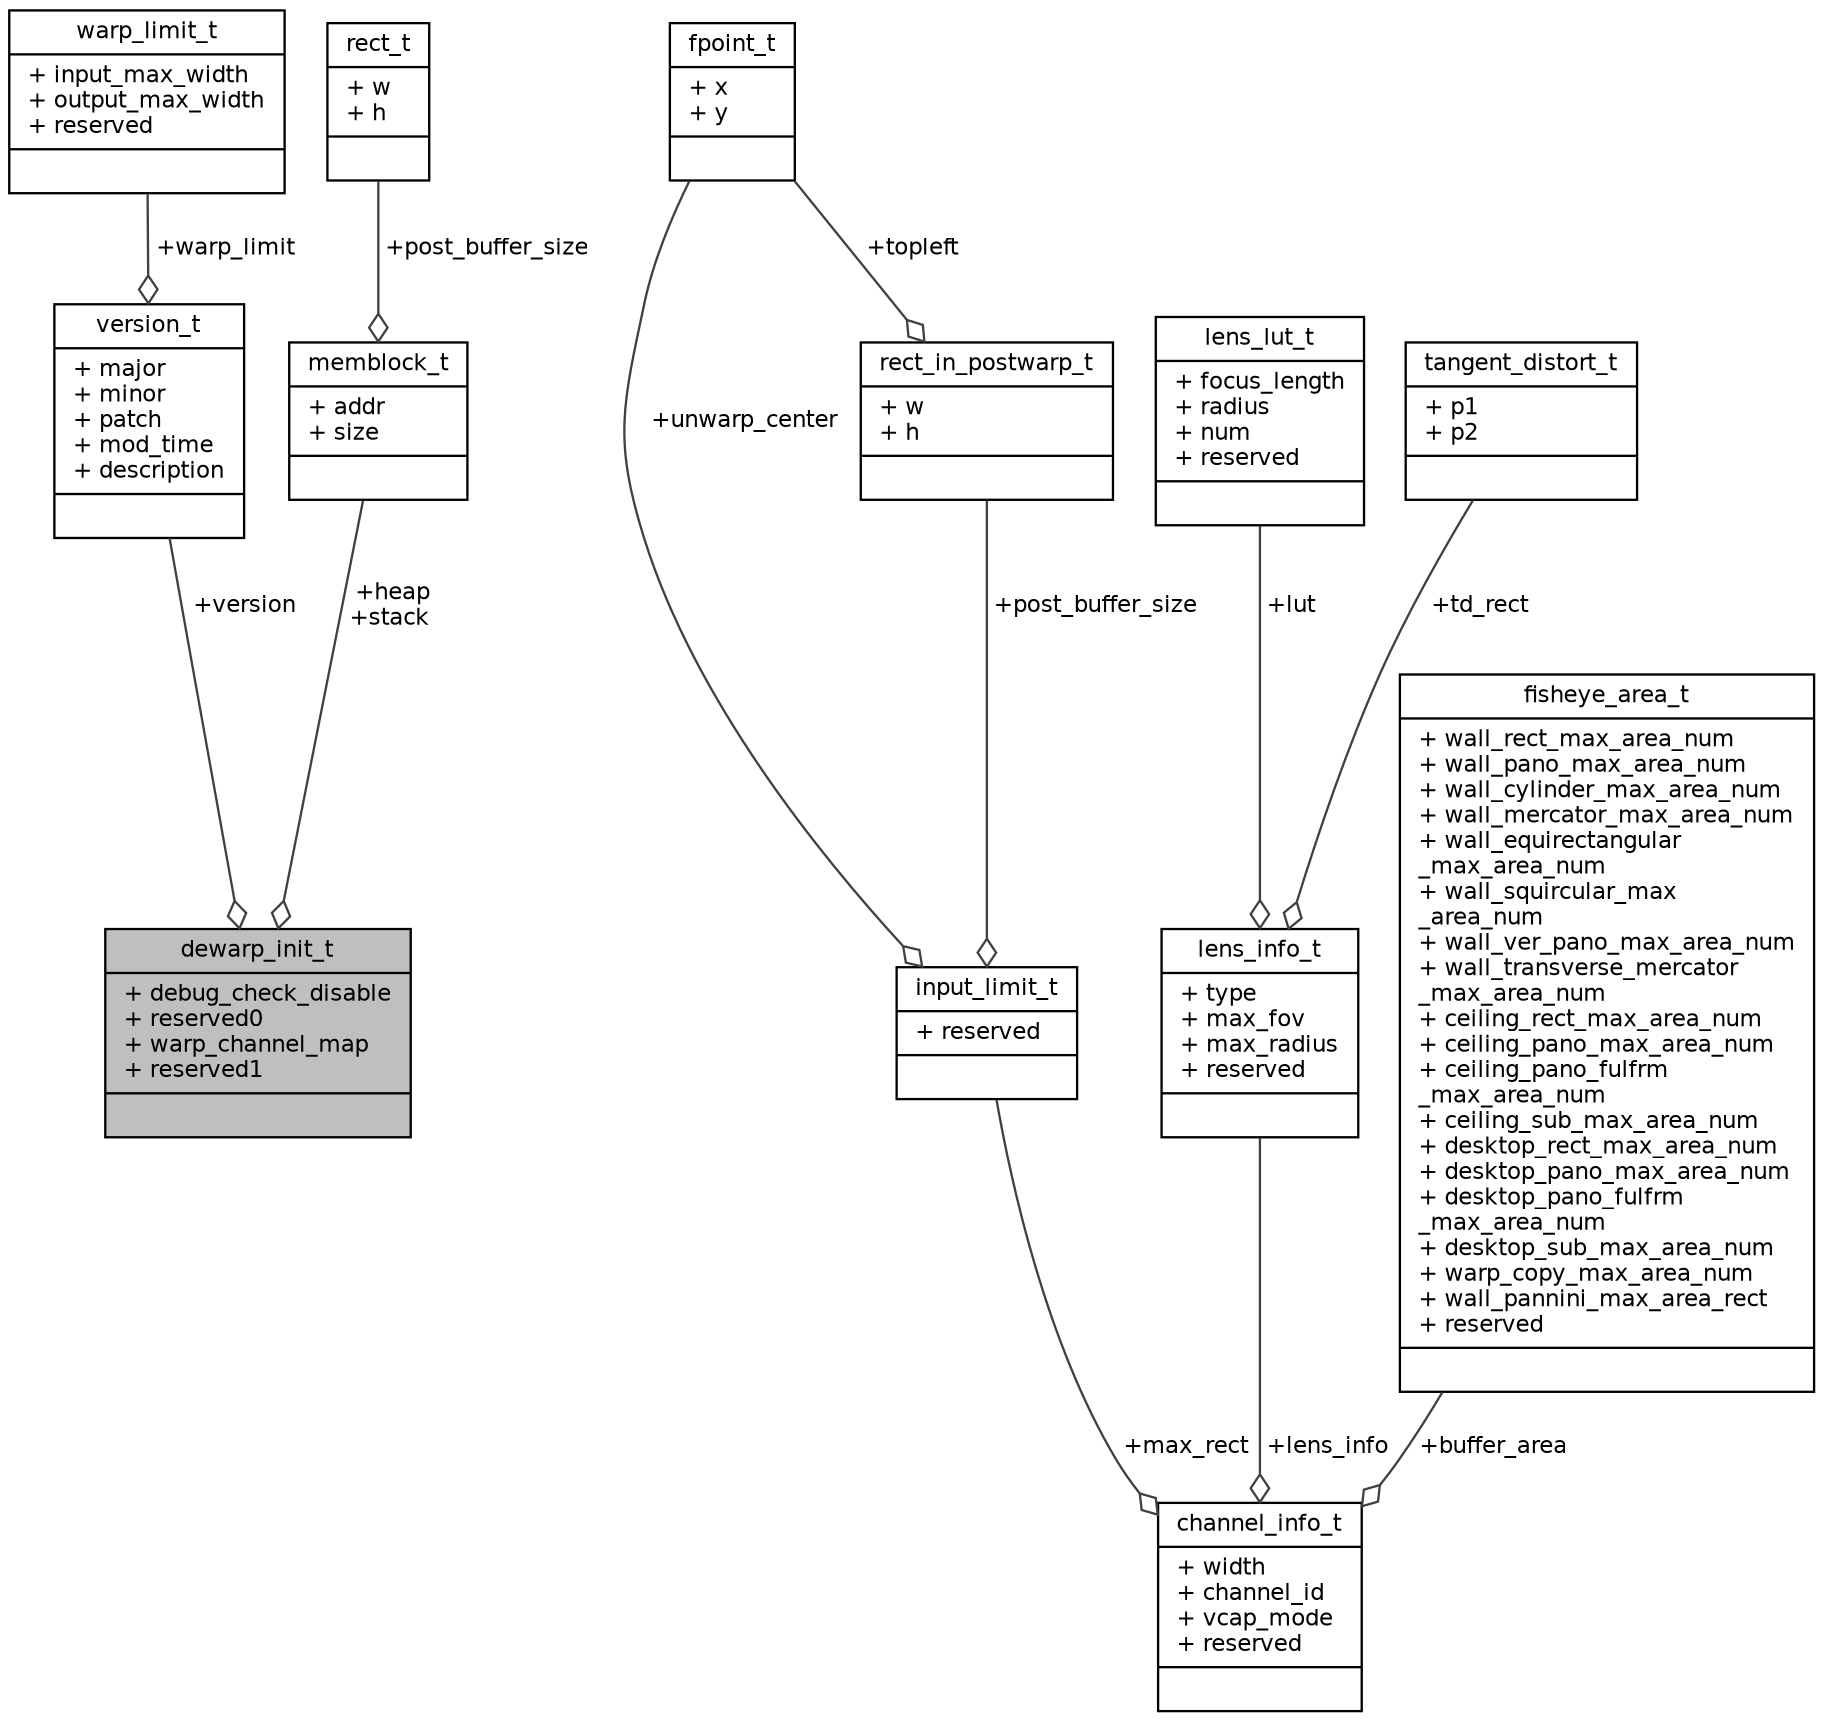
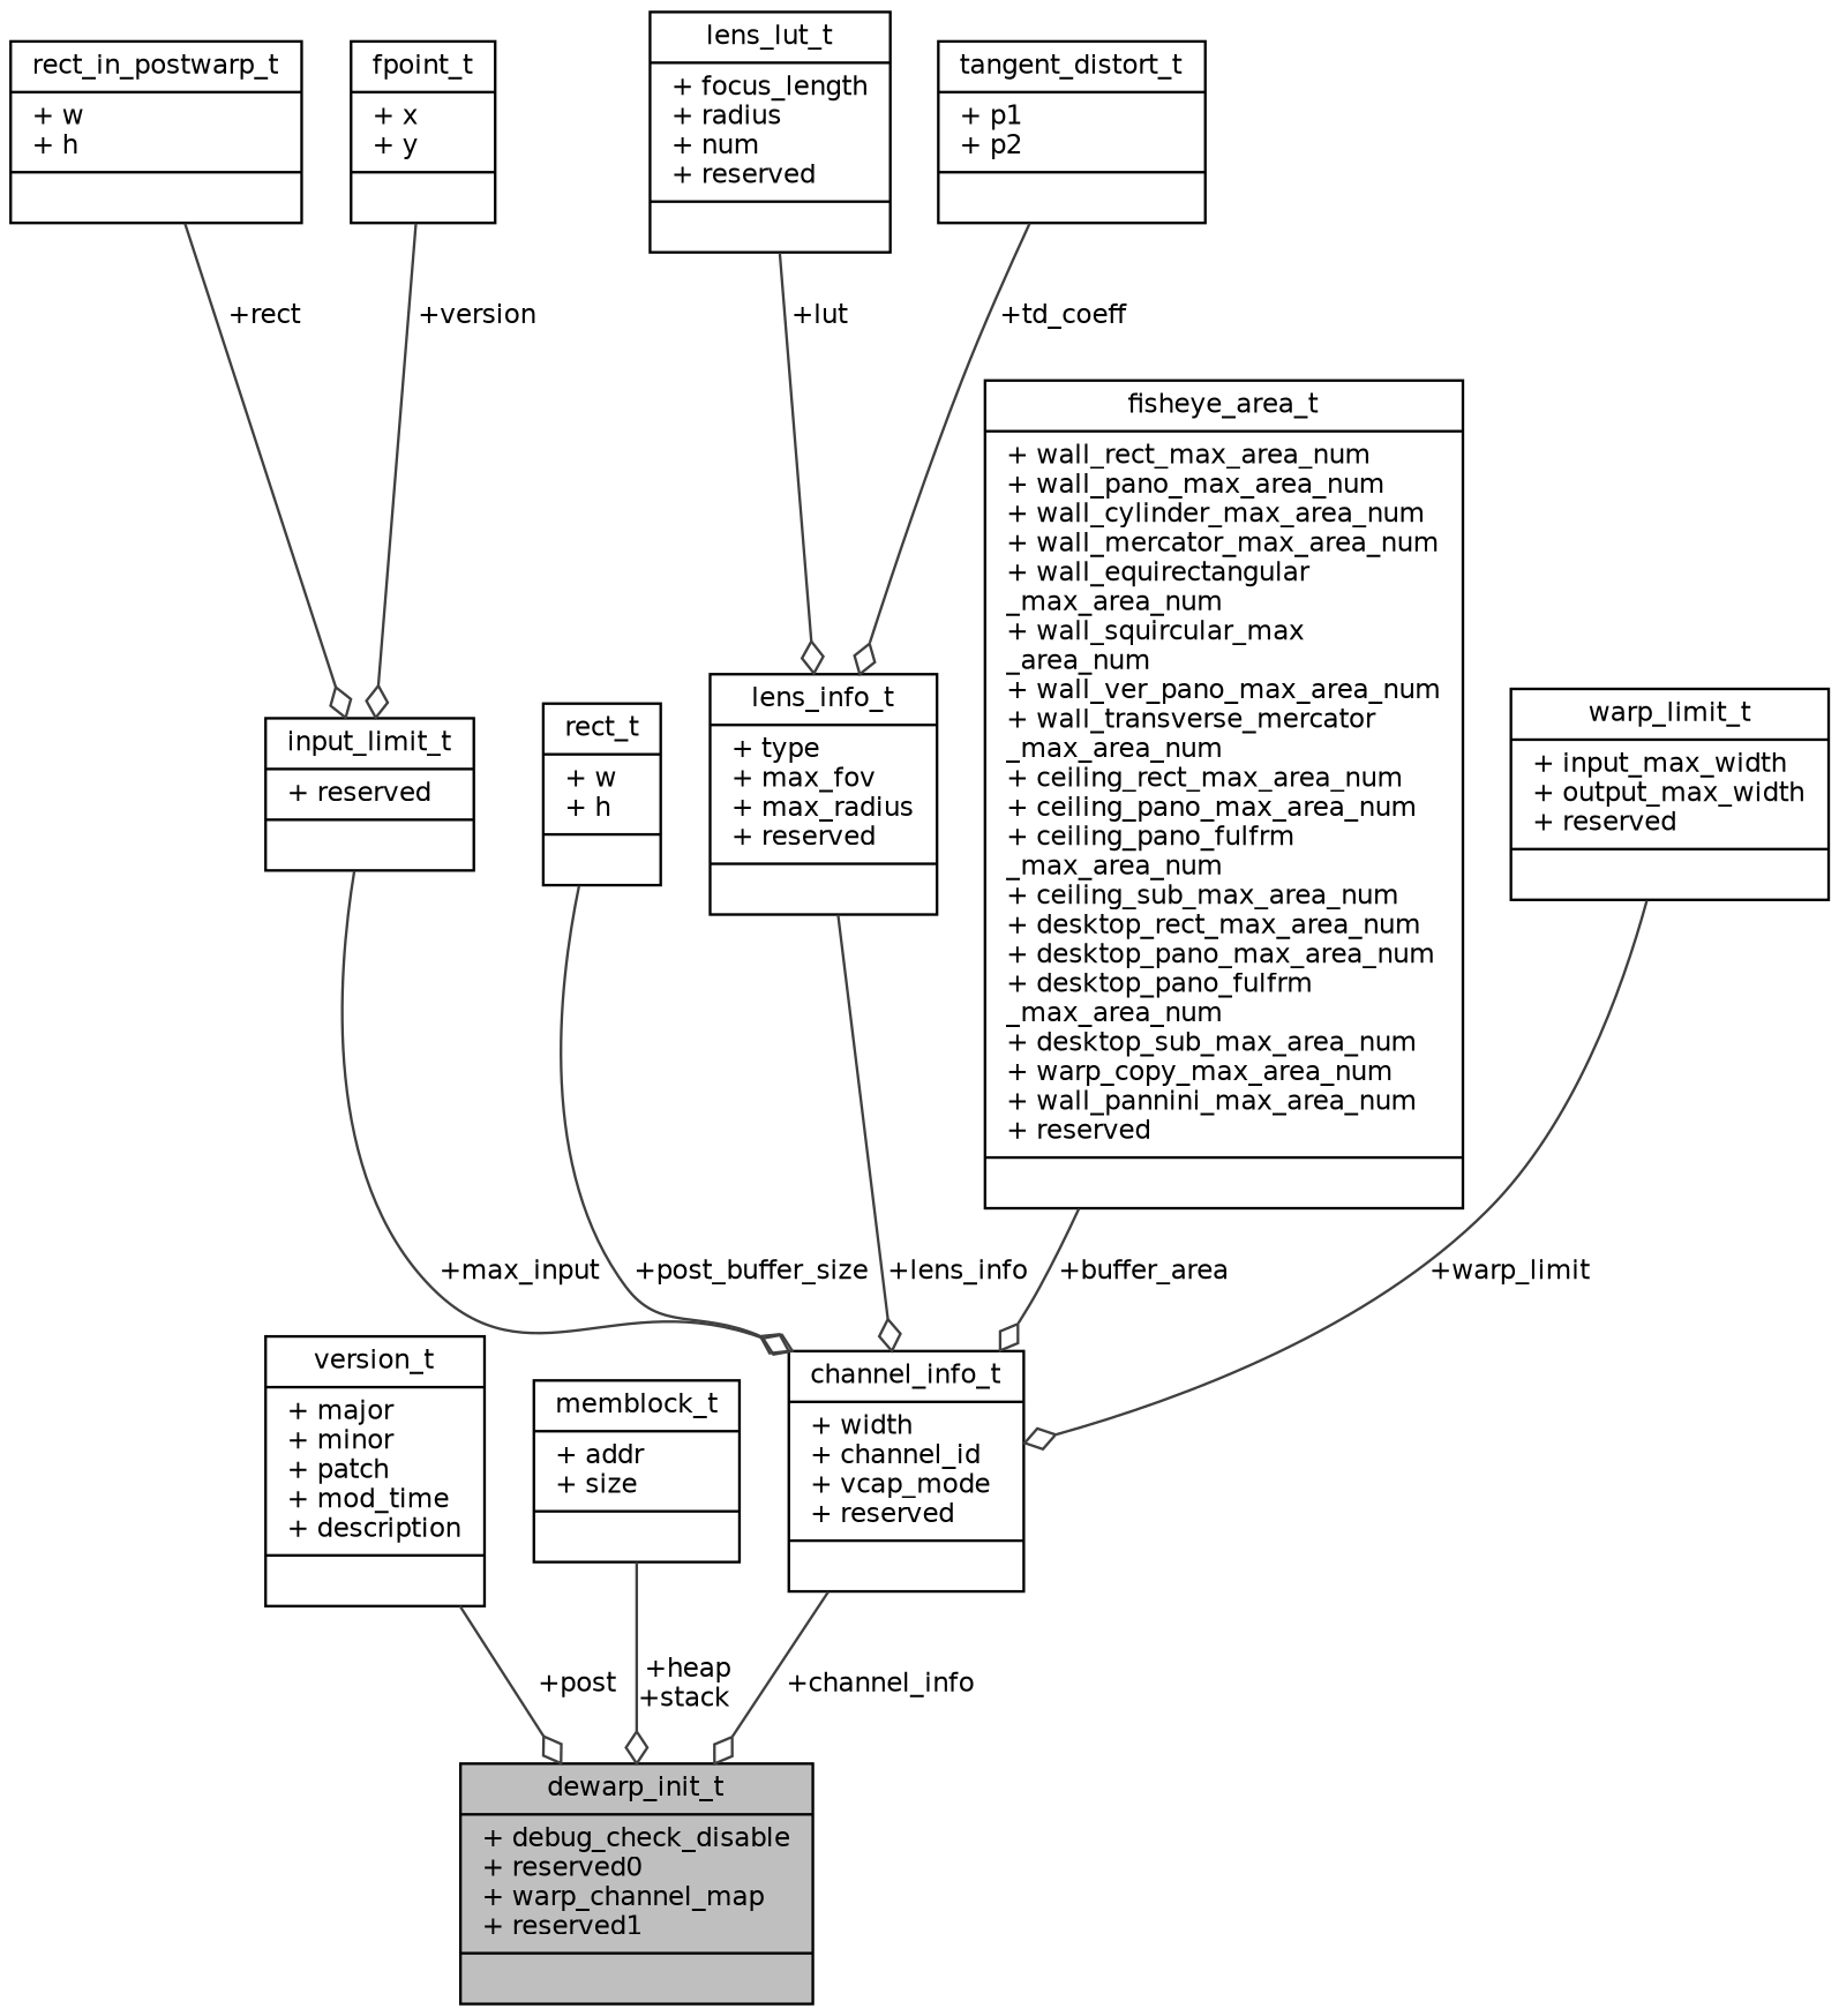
  digraph {
    node [color=black fontname=Helvetica fontsize=10 shape=record]
    edge [arrowhead=odiamond color=grey25 fontname=Helvetica fontsize=10 labelfontname=Helvetica labelfontsize=10 style=solid]
    n1 [fillcolor=grey75 fontcolor=black height=0.2 label="{dewarp_init_t\n|+ debug_check_disable\l+ reserved0\l+ warp_channel_map\l+ reserved1\l|}" style=filled width=0.4]
    n2 [height=0.2 label="{version_t\n|+ major\l+ minor\l+ patch\l+ mod_time\l+ description\l|}" width=0.4]
    n3 [height=0.2 label="{memblock_t\n|+ addr\l+ size\l|}" width=0.4]
    n4 [height=0.2 label="{channel_info_t\n|+ width\l+ channel_id\l+ vcap_mode\l+ reserved\l|}" width=0.4]
    n5 [height=0.2 label="{input_limit_t\n|+ reserved\l|}" width=0.4]
    n6 [height=0.2 label="{rect_in_postwarp_t\n|+ w\l+ h\l|}" width=0.4]
    n7 [height=0.2 label="{fpoint_t\n|+ x\l+ y\l|}" width=0.4]
    n8 [height=0.2 label="{rect_t\n|+ w\l+ h\l|}" width=0.4]
    n9 [height=0.2 label="{lens_info_t\n|+ type\l+ max_fov\l+ max_radius\l+ reserved\l|}" width=0.4]
    n10 [height=0.2 label="{lens_lut_t\n|+ focus_length\l+ radius\l+ num\l+ reserved\l|}" width=0.4]
    n11 [height=0.2 label="{tangent_distort_t\n|+ p1\l+ p2\l|}" width=0.4]
-   n12 [height=0.2 label="{fisheye_area_t\n|+ wall_rect_max_area_num\l+ wall_pano_max_area_num\l+ wall_cylinder_max_area_num\l+ wall_mercator_max_area_num\l+ wall_equirectangular\l_max_area_num\l+ wall_squircular_max\l_area_num\l+ wall_ver_pano_max_area_num\l+ wall_transverse_mercator\l_max_area_num\l+ ceiling_rect_max_area_num\l+ ceiling_pano_max_area_num\l+ ceiling_pano_fulfrm\l_max_area_num\l+ ceiling_sub_max_area_num\l+ desktop_rect_max_area_num\l+ desktop_pano_max_area_num\l+ desktop_pano_fulfrm\l_max_area_num\l+ desktop_sub_max_area_num\l+ warp_copy_max_area_num\l+ wall_pannini_max_area_rect\l+ reserved\l|}" width=0.4]
+   n12 [height=0.2 label="{fisheye_area_t\n|+ wall_rect_max_area_num\l+ wall_pano_max_area_num\l+ wall_cylinder_max_area_num\l+ wall_mercator_max_area_num\l+ wall_equirectangular\l_max_area_num\l+ wall_squircular_max\l_area_num\l+ wall_ver_pano_max_area_num\l+ wall_transverse_mercator\l_max_area_num\l+ ceiling_rect_max_area_num\l+ ceiling_pano_max_area_num\l+ ceiling_pano_fulfrm\l_max_area_num\l+ ceiling_sub_max_area_num\l+ desktop_rect_max_area_num\l+ desktop_pano_max_area_num\l+ desktop_pano_fulfrm\l_max_area_num\l+ desktop_sub_max_area_num\l+ warp_copy_max_area_num\l+ wall_pannini_max_area_num\l+ reserved\l|}" width=0.4]
    n13 [height=0.2 label="{warp_limit_t\n|+ input_max_width\l+ output_max_width\l+ reserved\l|}" width=0.4]
-   n2 -> n1 [label=" +version"]
+   n2 -> n1 [label=" +post"]
    n3 -> n1 [label=" +heap\n+stack"]
-   n5 -> n4 [label=" +max_rect"]
-   n6 -> n5 [label=" +post_buffer_size"]
-   n7 -> n5 [label=" +unwarp_center"]
-   n7 -> n6 [label=" +topleft"]
-   n8 -> n3 [label=" +post_buffer_size"]
+   n4 -> n1 [label=" +channel_info"]
+   n5 -> n4 [label=" +max_input"]
+   n6 -> n5 [label=" +rect"]
+   n7 -> n5 [label=" +version"]
+   n8 -> n4 [label=" +post_buffer_size"]
    n9 -> n4 [label=" +lens_info"]
    n10 -> n9 [label=" +lut"]
-   n11 -> n9 [label=" +td_rect"]
+   n11 -> n9 [label=" +td_coeff"]
    n12 -> n4 [label=" +buffer_area"]
-   n13 -> n2 [label=" +warp_limit"]
+   n13 -> n4 [label=" +warp_limit"]
  }
